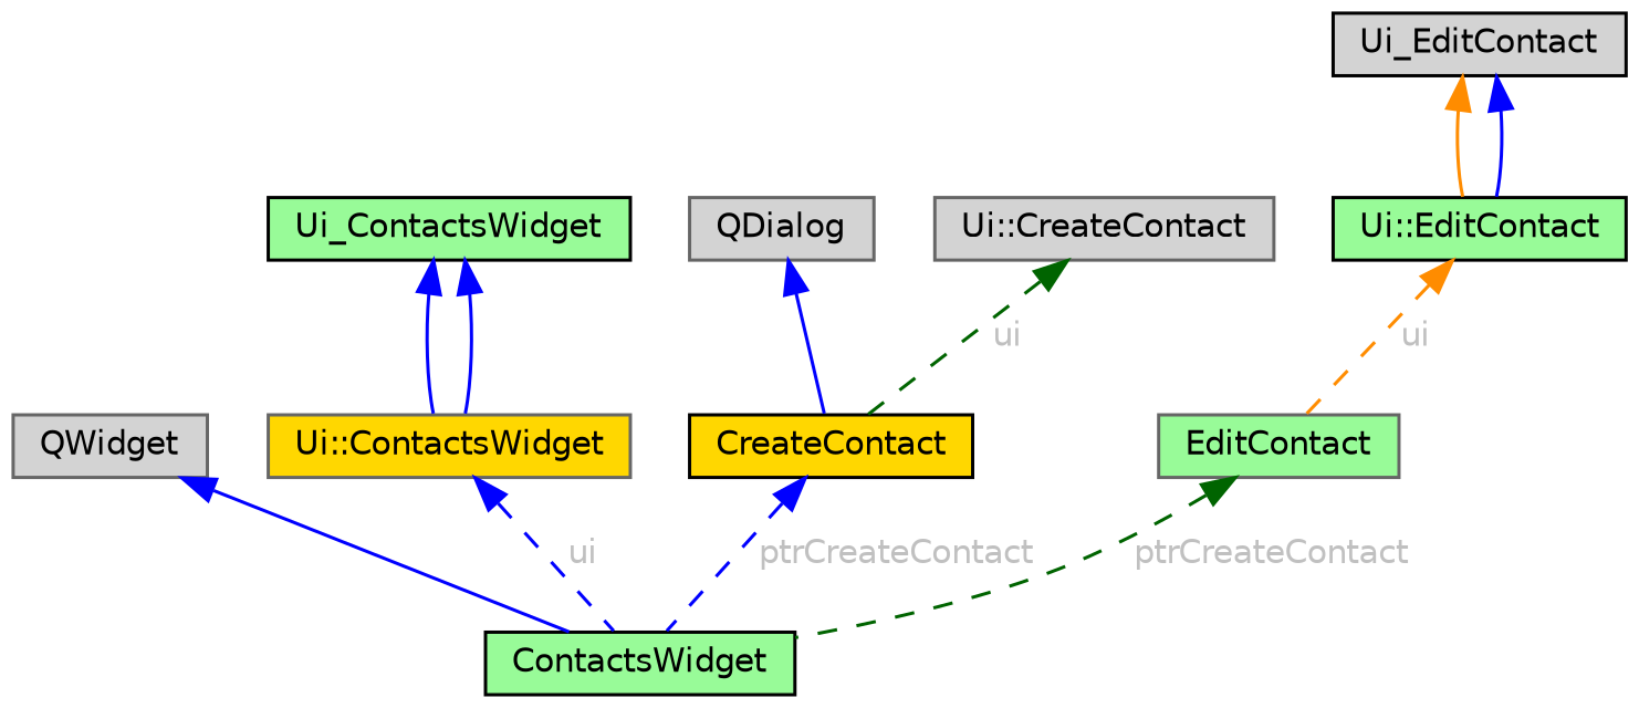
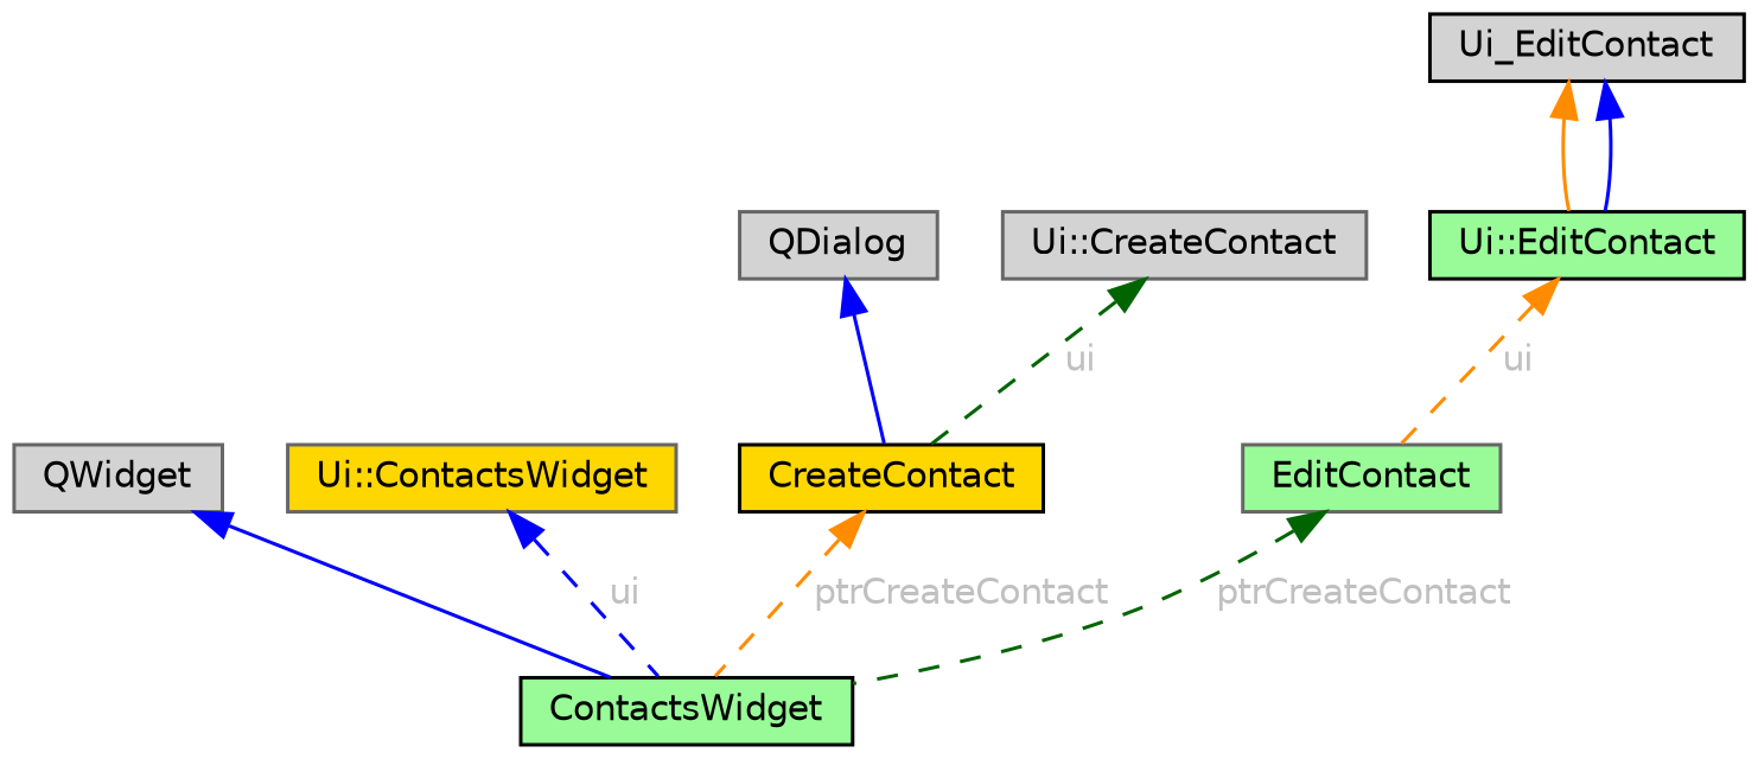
  digraph {
    node [color=black fillcolor=palegreen fontname=Helvetica fontsize=10 shape=box style=filled]
    edge [color=blue dir=back fontname=Helvetica fontsize=10 labelfontname=Helvetica labelfontsize=10 style=solid]
    n1 [fontcolor=black height=0.2 label=ContactsWidget width=0.4]
    n2 [color=gray40 fillcolor=lightgrey height=0.2 label=QWidget width=0.4]
    n3 [color=gray40 fillcolor=gold height=0.2 label="Ui::ContactsWidget" width=0.4]
-   n4 [height=0.2 label=Ui_ContactsWidget width=0.4]
    n5 [fillcolor=gold height=0.2 label=CreateContact width=0.4]
    n6 [color=gray40 fillcolor=lightgrey height=0.2 label=QDialog width=0.4]
    n7 [color=gray40 height=0.2 label=EditContact width=0.4]
    n8 [color=gray40 fillcolor=lightgrey height=0.2 label="Ui::CreateContact" width=0.4]
    n9 [height=0.2 label="Ui::EditContact" width=0.4]
    n10 [fillcolor=lightgrey height=0.2 label=Ui_EditContact width=0.4]
    n2 -> n1
    n3 -> n1 [fontcolor=grey label=" ui" style=dashed]
-   n4 -> n3
-   n4 -> n3
-   n5 -> n1 [fontcolor=grey label=" ptrCreateContact" style=dashed]
+   n5 -> n1 [color=darkorange fontcolor=grey label=" ptrCreateContact" style=dashed]
    n6 -> n5
    n7 -> n1 [color=darkgreen fontcolor=grey label=" ptrCreateContact" style=dashed]
    n8 -> n5 [color=darkgreen fontcolor=grey label=" ui" style=dashed]
    n9 -> n7 [color=darkorange fontcolor=grey label=" ui" style=dashed]
    n10 -> n9 [color=darkorange]
    n10 -> n9
  }
